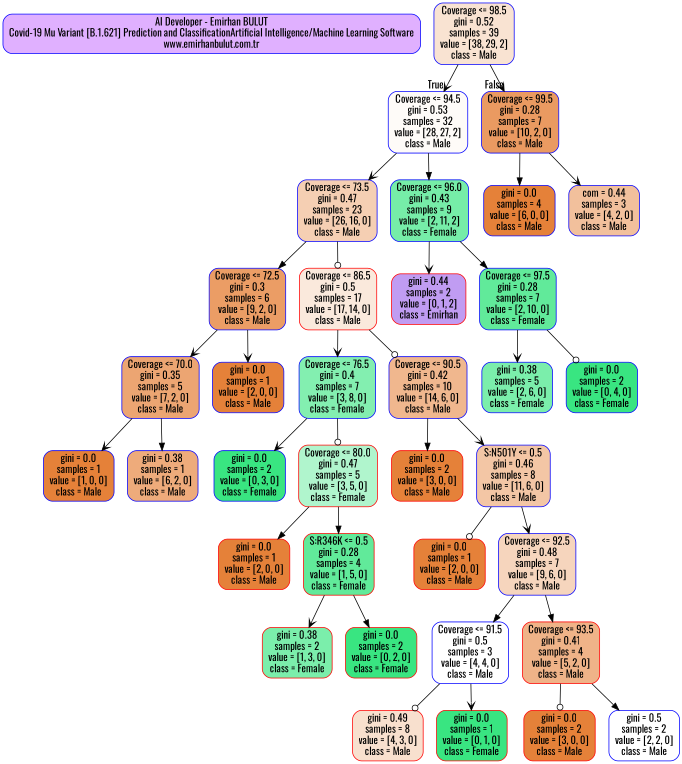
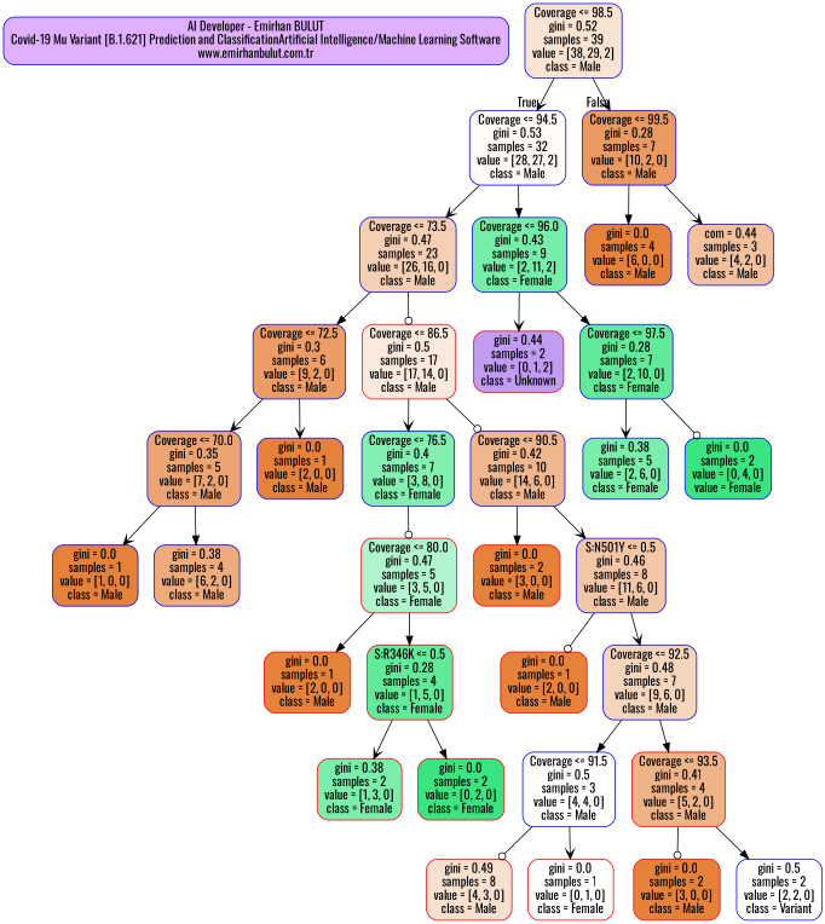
  digraph {
    fontname=Oswald
    node [color=blue fillcolor="#e58139" fontname=Oswald shape=box style="filled, rounded"]
    edge [arrowhead=vee fontname=Oswald]
    n1 [fillcolor="#e0b0ff" label="AI Developer - Emirhan BULUT\nCovid-19 Mu Variant [B.1.621] Prediction and Classification\Artificial Intelligence/Machine Learning Software\nwww.emirhanbulut.com.tr"]
    n2 [fillcolor="#f9e3d2" label="Coverage <= 98.5\ngini = 0.52\nsamples = 39\nvalue = [38, 29, 2]\nclass = Male"]
    n3 [fillcolor="#fefbf8" label="Coverage <= 94.5\ngini = 0.53\nsamples = 32\nvalue = [28, 27, 2]\nclass = Male"]
    n4 [fillcolor="#ea9a61" label="Coverage <= 99.5\ngini = 0.28\nsamples = 7\nvalue = [10, 2, 0]\nclass = Male"]
    n5 [fillcolor="#f5cfb3" label="Coverage <= 73.5\ngini = 0.47\nsamples = 23\nvalue = [26, 16, 0]\nclass = Male"]
    n6 [fillcolor="#76eda8" label="Coverage <= 96.0\ngini = 0.43\nsamples = 9\nvalue = [2, 11, 2]\nclass = Female"]
    n7 [label="gini = 0.0\nsamples = 4\nvalue = [6, 0, 0]\nclass = Male"]
    n8 [fillcolor="#f2c09c" label="com = 0.44\nsamples = 3\nvalue = [4, 2, 0]\nclass = Male"]
    n9 [fillcolor="#eb9d65" label="Coverage <= 72.5\ngini = 0.3\nsamples = 6\nvalue = [9, 2, 0]\nclass = Male"]
    n10 [color=red fillcolor="#fae9dc" label="Coverage <= 86.5\ngini = 0.5\nsamples = 17\nvalue = [17, 14, 0]\nclass = Male"]
-   n11 [color=red fillcolor="#c09cf2" label="gini = 0.44\nsamples = 2\nvalue = [0, 1, 2]\nclass = Emirhan"]
+   n11 [color=red fillcolor="#c09cf2" label="gini = 0.44\nsamples = 2\nvalue = [0, 1, 2]\nclass = Unknown"]
    n12 [fillcolor="#61ea9a" label="Coverage <= 97.5\ngini = 0.28\nsamples = 7\nvalue = [2, 10, 0]\nclass = Female"]
    n13 [fillcolor="#eca572" label="Coverage <= 70.0\ngini = 0.35\nsamples = 5\nvalue = [7, 2, 0]\nclass = Male"]
    n14 [label="gini = 0.0\nsamples = 1\nvalue = [2, 0, 0]\nclass = Male"]
    n15 [fillcolor="#83efb0" label="Coverage <= 76.5\ngini = 0.4\nsamples = 7\nvalue = [3, 8, 0]\nclass = Female"]
    n16 [fillcolor="#f0b78e" label="Coverage <= 90.5\ngini = 0.42\nsamples = 10\nvalue = [14, 6, 0]\nclass = Male"]
    n17 [label="gini = 0.0\nsamples = 1\nvalue = [1, 0, 0]\nclass = Male"]
-   n18 [fillcolor="#eeab7b" label="gini = 0.38\nsamples = 1\nvalue = [6, 2, 0]\nclass = Male"]
-   n19 [fillcolor="#39e581" label="gini = 0.0\nsamples = 2\nvalue = [0, 3, 0]\nclass = Female"]
+   n18 [fillcolor="#eeab7b" label="gini = 0.38\nsamples = 4\nvalue = [6, 2, 0]\nclass = Male"]
    n20 [color=red fillcolor="#b0f5cd" label="Coverage <= 80.0\ngini = 0.47\nsamples = 5\nvalue = [3, 5, 0]\nclass = Female"]
    n21 [color=red label="gini = 0.0\nsamples = 2\nvalue = [3, 0, 0]\nclass = Male"]
    n22 [fillcolor="#f3c6a5" label="S:N501Y <= 0.5\ngini = 0.46\nsamples = 8\nvalue = [11, 6, 0]\nclass = Male"]
    n23 [color=red label="gini = 0.0\nsamples = 1\nvalue = [2, 0, 0]\nclass = Male"]
    n24 [color=red fillcolor="#61ea9a" label="S:R346K <= 0.5\ngini = 0.28\nsamples = 4\nvalue = [1, 5, 0]\nclass = Female"]
    n25 [color=red fillcolor="#7beeab" label="gini = 0.38\nsamples = 2\nvalue = [1, 3, 0]\nclass = Female"]
    n26 [color=red fillcolor="#39e581" label="gini = 0.0\nsamples = 2\nvalue = [0, 2, 0]\nclass = Female"]
    n27 [color=red label="gini = 0.0\nsamples = 1\nvalue = [2, 0, 0]\nclass = Male"]
    n28 [fillcolor="#f6d5bd" label="Coverage <= 92.5\ngini = 0.48\nsamples = 7\nvalue = [9, 6, 0]\nclass = Male"]
    n29 [fillcolor="#ffffff" label="Coverage <= 91.5\ngini = 0.5\nsamples = 3\nvalue = [4, 4, 0]\nclass = Male"]
    n30 [color=red fillcolor="#efb388" label="Coverage <= 93.5\ngini = 0.41\nsamples = 4\nvalue = [5, 2, 0]\nclass = Male"]
    n31 [color=red fillcolor="#f8e0ce" label="gini = 0.49\nsamples = 8\nvalue = [4, 3, 0]\nclass = Male"]
-   n32 [color=red fillcolor="#39e581" label="gini = 0.0\nsamples = 1\nvalue = [0, 1, 0]\nclass = Female"]
+   n32 [color=red fillcolor="#ffffff" label="gini = 0.0\nsamples = 1\nvalue = [0, 1, 0]\nclass = Female"]
    n33 [color=red label="gini = 0.0\nsamples = 2\nvalue = [3, 0, 0]\nclass = Male"]
-   n34 [fillcolor="#ffffff" label="gini = 0.5\nsamples = 2\nvalue = [2, 2, 0]\nclass = Male"]
+   n34 [fillcolor="#ffffff" label="gini = 0.5\nsamples = 2\nvalue = [2, 2, 0]\nclass = Variant"]
    n35 [fillcolor="#7beeab" label="gini = 0.38\nsamples = 5\nvalue = [2, 6, 0]\nclass = Female"]
-   n36 [fillcolor="#39e581" label="gini = 0.0\nsamples = 2\nvalue = [0, 4, 0]\nclass = Female"]
+   n36 [fillcolor="#39e581" label="gini = 0.0\nsamples = 2\nvalue = [0, 4, 0]\nvalue = Female"]
    n2 -> n3 [headlabel=True labelangle=45 labeldistance=2.5]
    n2 -> n4 [headlabel=False labelangle=-45 labeldistance=2.5]
    n3 -> n5
    n3 -> n6 [arrowhead=normal]
    n4 -> n7 [arrowhead=normal]
    n4 -> n8
    n5 -> n9 [arrowhead=normal]
    n5 -> n10 [arrowhead=odot]
    n6 -> n11
    n6 -> n12 [arrowhead=normal]
    n9 -> n13
    n9 -> n14
    n10 -> n15
    n10 -> n16 [arrowhead=odot]
    n12 -> n35
    n12 -> n36 [arrowhead=odot]
    n13 -> n17
    n13 -> n18 [arrowhead=normal]
-   n15 -> n19
    n15 -> n20 [arrowhead=odot]
    n16 -> n21 [arrowhead=normal]
    n16 -> n22
    n20 -> n23 [arrowhead=normal]
    n20 -> n24 [arrowhead=normal]
    n22 -> n27 [arrowhead=odot]
    n22 -> n28
    n24 -> n25
    n24 -> n26 [arrowhead=normal]
    n28 -> n29 [arrowhead=normal]
    n28 -> n30 [arrowhead=normal]
    n29 -> n31 [arrowhead=odot]
    n29 -> n32
    n30 -> n33 [arrowhead=odot]
    n30 -> n34 [arrowhead=normal]
  }
